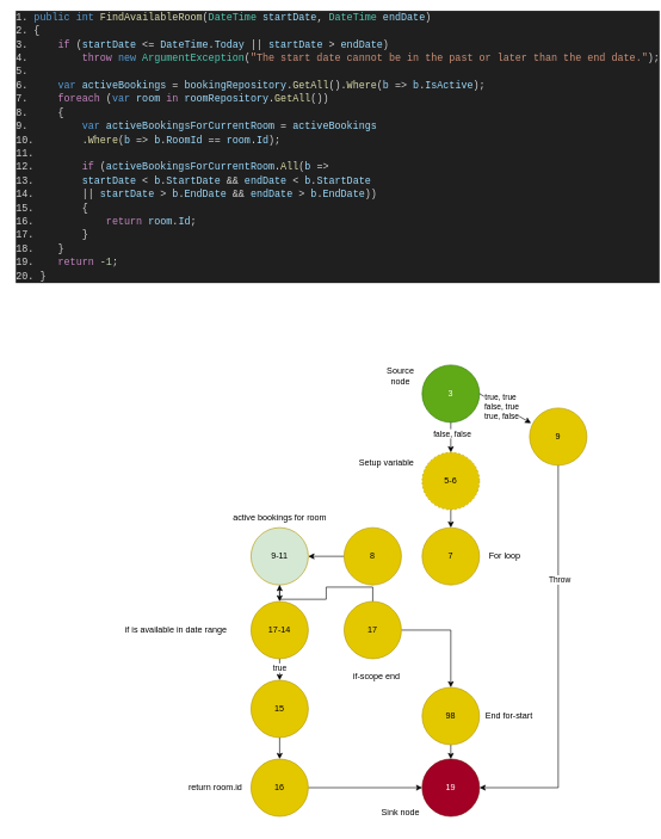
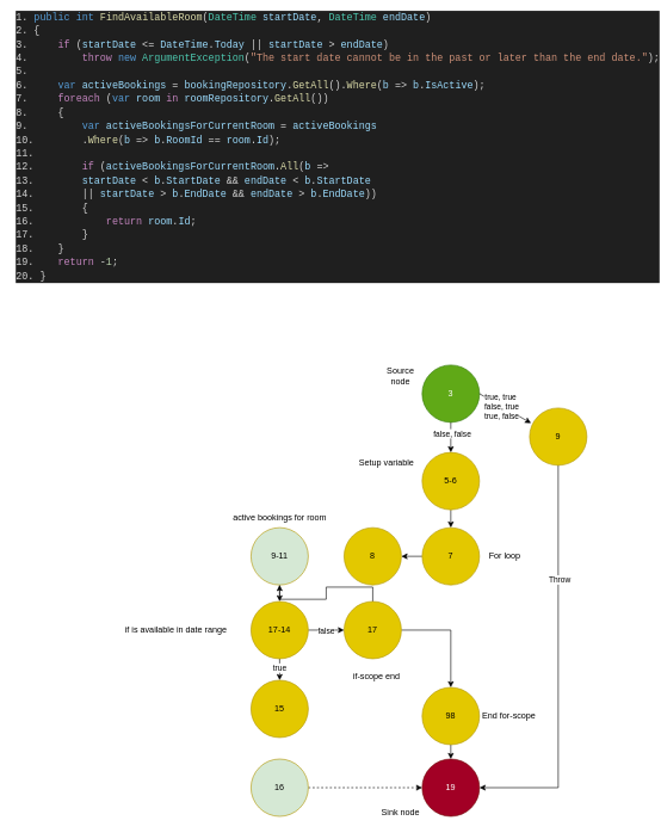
  <mxCell id="0" />
  <mxCell id="1" parent="0" />
  <mxCell id="2" value="&lt;br&gt;&lt;div style=&quot;background-color: rgb(31, 31, 31); font-family: Consolas, &amp;quot;Courier New&amp;quot;, monospace; font-weight: normal; font-size: 14px; line-height: 19px; white-space: pre;&quot;&gt;&lt;div style=&quot;&quot;&gt;&lt;font color=&quot;#d6d6d6&quot;&gt;1. &lt;/font&gt;&lt;span style=&quot;color: rgb(86, 156, 214);&quot;&gt;public&lt;/span&gt;&lt;span style=&quot;color: rgb(212, 212, 212);&quot;&gt; &lt;/span&gt;&lt;span style=&quot;color: rgb(86, 156, 214);&quot;&gt;int&lt;/span&gt;&lt;span style=&quot;color: rgb(212, 212, 212);&quot;&gt; &lt;/span&gt;&lt;span style=&quot;color: rgb(220, 220, 170);&quot;&gt;FindAvailableRoom&lt;/span&gt;&lt;span style=&quot;color: rgb(212, 212, 212);&quot;&gt;(&lt;/span&gt;&lt;span style=&quot;color: rgb(78, 201, 176);&quot;&gt;DateTime&lt;/span&gt;&lt;span style=&quot;color: rgb(212, 212, 212);&quot;&gt; &lt;/span&gt;&lt;span style=&quot;color: rgb(156, 220, 254);&quot;&gt;startDate&lt;/span&gt;&lt;span style=&quot;color: rgb(212, 212, 212);&quot;&gt;, &lt;/span&gt;&lt;span style=&quot;color: rgb(78, 201, 176);&quot;&gt;DateTime&lt;/span&gt;&lt;span style=&quot;color: rgb(212, 212, 212);&quot;&gt; &lt;/span&gt;&lt;span style=&quot;color: rgb(156, 220, 254);&quot;&gt;endDate&lt;/span&gt;&lt;span style=&quot;color: rgb(212, 212, 212);&quot;&gt;)&lt;/span&gt;&lt;/div&gt;&lt;div style=&quot;color: rgb(204, 204, 204);&quot;&gt;&lt;span style=&quot;color: #d4d4d4;&quot;&gt;2. {&lt;/span&gt;&lt;/div&gt;&lt;div style=&quot;color: rgb(204, 204, 204);&quot;&gt;&lt;span style=&quot;color: #d4d4d4;&quot;&gt;3. &amp;nbsp; &amp;nbsp; &lt;/span&gt;&lt;span style=&quot;color: #c586c0;&quot;&gt;if&lt;/span&gt;&lt;span style=&quot;color: #d4d4d4;&quot;&gt; (&lt;/span&gt;&lt;span style=&quot;color: #9cdcfe;&quot;&gt;startDate&lt;/span&gt;&lt;span style=&quot;color: #d4d4d4;&quot;&gt; &amp;lt;= &lt;/span&gt;&lt;span style=&quot;color: #9cdcfe;&quot;&gt;DateTime&lt;/span&gt;&lt;span style=&quot;color: #d4d4d4;&quot;&gt;.&lt;/span&gt;&lt;span style=&quot;color: #9cdcfe;&quot;&gt;Today&lt;/span&gt;&lt;span style=&quot;color: #d4d4d4;&quot;&gt; || &lt;/span&gt;&lt;span style=&quot;color: #9cdcfe;&quot;&gt;startDate&lt;/span&gt;&lt;span style=&quot;color: #d4d4d4;&quot;&gt; &amp;gt; &lt;/span&gt;&lt;span style=&quot;color: #9cdcfe;&quot;&gt;endDate&lt;/span&gt;&lt;span style=&quot;color: #d4d4d4;&quot;&gt;)&lt;/span&gt;&lt;/div&gt;&lt;div style=&quot;color: rgb(204, 204, 204);&quot;&gt;&lt;span style=&quot;color: #d4d4d4;&quot;&gt;4. &amp;nbsp; &amp;nbsp; &amp;nbsp; &amp;nbsp; &lt;/span&gt;&lt;span style=&quot;color: #c586c0;&quot;&gt;throw&lt;/span&gt;&lt;span style=&quot;color: #d4d4d4;&quot;&gt; &lt;/span&gt;&lt;span style=&quot;color: #569cd6;&quot;&gt;new&lt;/span&gt;&lt;span style=&quot;color: #d4d4d4;&quot;&gt; &lt;/span&gt;&lt;span style=&quot;color: #4ec9b0;&quot;&gt;ArgumentException&lt;/span&gt;&lt;span style=&quot;color: #d4d4d4;&quot;&gt;(&lt;/span&gt;&lt;span style=&quot;color: #ce9178;&quot;&gt;&quot;The start date cannot be in the past or later than the end date.&quot;&lt;/span&gt;&lt;span style=&quot;color: #d4d4d4;&quot;&gt;);&lt;/span&gt;&lt;/div&gt;&lt;font color=&quot;#cccccc&quot;&gt;5.&lt;br&gt;&lt;/font&gt;&lt;div style=&quot;color: rgb(204, 204, 204);&quot;&gt;&lt;span style=&quot;color: #d4d4d4;&quot;&gt;6. &amp;nbsp; &amp;nbsp; &lt;/span&gt;&lt;span style=&quot;color: #569cd6;&quot;&gt;var&lt;/span&gt;&lt;span style=&quot;color: #d4d4d4;&quot;&gt; &lt;/span&gt;&lt;span style=&quot;color: #9cdcfe;&quot;&gt;activeBookings&lt;/span&gt;&lt;span style=&quot;color: #d4d4d4;&quot;&gt; = &lt;/span&gt;&lt;span style=&quot;color: #9cdcfe;&quot;&gt;bookingRepository&lt;/span&gt;&lt;span style=&quot;color: #d4d4d4;&quot;&gt;.&lt;/span&gt;&lt;span style=&quot;color: #dcdcaa;&quot;&gt;GetAll&lt;/span&gt;&lt;span style=&quot;color: #d4d4d4;&quot;&gt;().&lt;/span&gt;&lt;span style=&quot;color: #dcdcaa;&quot;&gt;Where&lt;/span&gt;&lt;span style=&quot;color: #d4d4d4;&quot;&gt;(&lt;/span&gt;&lt;span style=&quot;color: #9cdcfe;&quot;&gt;b&lt;/span&gt;&lt;span style=&quot;color: #d4d4d4;&quot;&gt; =&amp;gt; &lt;/span&gt;&lt;span style=&quot;color: #9cdcfe;&quot;&gt;b&lt;/span&gt;&lt;span style=&quot;color: #d4d4d4;&quot;&gt;.&lt;/span&gt;&lt;span style=&quot;color: #9cdcfe;&quot;&gt;IsActive&lt;/span&gt;&lt;span style=&quot;color: #d4d4d4;&quot;&gt;);&lt;/span&gt;&lt;/div&gt;&lt;div style=&quot;color: rgb(204, 204, 204);&quot;&gt;&lt;span style=&quot;color: #d4d4d4;&quot;&gt;7. &amp;nbsp; &amp;nbsp; &lt;/span&gt;&lt;span style=&quot;color: #c586c0;&quot;&gt;foreach&lt;/span&gt;&lt;span style=&quot;color: #d4d4d4;&quot;&gt; (&lt;/span&gt;&lt;span style=&quot;color: #569cd6;&quot;&gt;var&lt;/span&gt;&lt;span style=&quot;color: #d4d4d4;&quot;&gt; &lt;/span&gt;&lt;span style=&quot;color: #9cdcfe;&quot;&gt;room&lt;/span&gt;&lt;span style=&quot;color: #d4d4d4;&quot;&gt; &lt;/span&gt;&lt;span style=&quot;color: #c586c0;&quot;&gt;in&lt;/span&gt;&lt;span style=&quot;color: #d4d4d4;&quot;&gt; &lt;/span&gt;&lt;span style=&quot;color: #9cdcfe;&quot;&gt;roomRepository&lt;/span&gt;&lt;span style=&quot;color: #d4d4d4;&quot;&gt;.&lt;/span&gt;&lt;span style=&quot;color: #dcdcaa;&quot;&gt;GetAll&lt;/span&gt;&lt;span style=&quot;color: #d4d4d4;&quot;&gt;())&lt;/span&gt;&lt;/div&gt;&lt;div style=&quot;color: rgb(204, 204, 204);&quot;&gt;&lt;span style=&quot;color: #d4d4d4;&quot;&gt;8. &amp;nbsp; &amp;nbsp; {&lt;/span&gt;&lt;/div&gt;&lt;div style=&quot;color: rgb(204, 204, 204);&quot;&gt;&lt;span style=&quot;color: #d4d4d4;&quot;&gt;9. &amp;nbsp; &amp;nbsp; &amp;nbsp; &amp;nbsp; &lt;/span&gt;&lt;span style=&quot;color: #569cd6;&quot;&gt;var&lt;/span&gt;&lt;span style=&quot;color: #d4d4d4;&quot;&gt; &lt;/span&gt;&lt;span style=&quot;color: #9cdcfe;&quot;&gt;activeBookingsForCurrentRoom&lt;/span&gt;&lt;span style=&quot;color: #d4d4d4;&quot;&gt; = &lt;/span&gt;&lt;span style=&quot;color: #9cdcfe;&quot;&gt;activeBookings&lt;/span&gt;&lt;/div&gt;&lt;div style=&quot;color: rgb(204, 204, 204);&quot;&gt;&lt;span style=&quot;color: #d4d4d4;&quot;&gt;10.&amp;nbsp; &amp;nbsp; &amp;nbsp; &amp;nbsp; .&lt;/span&gt;&lt;span style=&quot;color: #dcdcaa;&quot;&gt;Where&lt;/span&gt;&lt;span style=&quot;color: #d4d4d4;&quot;&gt;(&lt;/span&gt;&lt;span style=&quot;color: #9cdcfe;&quot;&gt;b&lt;/span&gt;&lt;span style=&quot;color: #d4d4d4;&quot;&gt; =&amp;gt; &lt;/span&gt;&lt;span style=&quot;color: #9cdcfe;&quot;&gt;b&lt;/span&gt;&lt;span style=&quot;color: #d4d4d4;&quot;&gt;.&lt;/span&gt;&lt;span style=&quot;color: #9cdcfe;&quot;&gt;RoomId&lt;/span&gt;&lt;span style=&quot;color: #d4d4d4;&quot;&gt; == &lt;/span&gt;&lt;span style=&quot;color: #9cdcfe;&quot;&gt;room&lt;/span&gt;&lt;span style=&quot;color: #d4d4d4;&quot;&gt;.&lt;/span&gt;&lt;span style=&quot;color: #9cdcfe;&quot;&gt;Id&lt;/span&gt;&lt;span style=&quot;color: #d4d4d4;&quot;&gt;);&lt;/span&gt;&lt;/div&gt;&lt;div style=&quot;color: rgb(204, 204, 204);&quot;&gt;&lt;span style=&quot;color: #d4d4d4;&quot;&gt;11.&amp;nbsp; &amp;nbsp; &amp;nbsp; &amp;nbsp; &lt;/span&gt;&lt;/div&gt;&lt;div style=&quot;color: rgb(204, 204, 204);&quot;&gt;&lt;span style=&quot;color: #d4d4d4;&quot;&gt;12.&amp;nbsp; &amp;nbsp; &amp;nbsp; &amp;nbsp; &lt;/span&gt;&lt;span style=&quot;color: #c586c0;&quot;&gt;if&lt;/span&gt;&lt;span style=&quot;color: #d4d4d4;&quot;&gt; (&lt;/span&gt;&lt;span style=&quot;color: #9cdcfe;&quot;&gt;activeBookingsForCurrentRoom&lt;/span&gt;&lt;span style=&quot;color: #d4d4d4;&quot;&gt;.&lt;/span&gt;&lt;span style=&quot;color: #dcdcaa;&quot;&gt;All&lt;/span&gt;&lt;span style=&quot;color: #d4d4d4;&quot;&gt;(&lt;/span&gt;&lt;span style=&quot;color: #9cdcfe;&quot;&gt;b&lt;/span&gt;&lt;span style=&quot;color: #d4d4d4;&quot;&gt; =&amp;gt; &lt;/span&gt;&lt;/div&gt;&lt;div style=&quot;color: rgb(204, 204, 204);&quot;&gt;&lt;span style=&quot;color: #d4d4d4;&quot;&gt;13.&amp;nbsp; &amp;nbsp; &amp;nbsp; &amp;nbsp; &lt;/span&gt;&lt;span style=&quot;color: #9cdcfe;&quot;&gt;startDate&lt;/span&gt;&lt;span style=&quot;color: #d4d4d4;&quot;&gt; &amp;lt; &lt;/span&gt;&lt;span style=&quot;color: #9cdcfe;&quot;&gt;b&lt;/span&gt;&lt;span style=&quot;color: #d4d4d4;&quot;&gt;.&lt;/span&gt;&lt;span style=&quot;color: #9cdcfe;&quot;&gt;StartDate&lt;/span&gt;&lt;span style=&quot;color: #d4d4d4;&quot;&gt; &amp;amp;&amp;amp; &lt;/span&gt;&lt;span style=&quot;color: #9cdcfe;&quot;&gt;endDate&lt;/span&gt;&lt;span style=&quot;color: #d4d4d4;&quot;&gt; &amp;lt; &lt;/span&gt;&lt;span style=&quot;color: #9cdcfe;&quot;&gt;b&lt;/span&gt;&lt;span style=&quot;color: #d4d4d4;&quot;&gt;.&lt;/span&gt;&lt;span style=&quot;color: #9cdcfe;&quot;&gt;StartDate&lt;/span&gt;&lt;span style=&quot;color: #d4d4d4;&quot;&gt; &lt;/span&gt;&lt;/div&gt;&lt;div style=&quot;color: rgb(204, 204, 204);&quot;&gt;&lt;span style=&quot;color: #d4d4d4;&quot;&gt;14.&amp;nbsp; &amp;nbsp; &amp;nbsp; &amp;nbsp; || &lt;/span&gt;&lt;span style=&quot;color: #9cdcfe;&quot;&gt;startDate&lt;/span&gt;&lt;span style=&quot;color: #d4d4d4;&quot;&gt; &amp;gt; &lt;/span&gt;&lt;span style=&quot;color: #9cdcfe;&quot;&gt;b&lt;/span&gt;&lt;span style=&quot;color: #d4d4d4;&quot;&gt;.&lt;/span&gt;&lt;span style=&quot;color: #9cdcfe;&quot;&gt;EndDate&lt;/span&gt;&lt;span style=&quot;color: #d4d4d4;&quot;&gt; &amp;amp;&amp;amp; &lt;/span&gt;&lt;span style=&quot;color: #9cdcfe;&quot;&gt;endDate&lt;/span&gt;&lt;span style=&quot;color: #d4d4d4;&quot;&gt; &amp;gt; &lt;/span&gt;&lt;span style=&quot;color: #9cdcfe;&quot;&gt;b&lt;/span&gt;&lt;span style=&quot;color: #d4d4d4;&quot;&gt;.&lt;/span&gt;&lt;span style=&quot;color: #9cdcfe;&quot;&gt;EndDate&lt;/span&gt;&lt;span style=&quot;color: #d4d4d4;&quot;&gt;))&lt;/span&gt;&lt;/div&gt;&lt;div style=&quot;color: rgb(204, 204, 204);&quot;&gt;&lt;span style=&quot;color: #d4d4d4;&quot;&gt;15.&amp;nbsp; &amp;nbsp; &amp;nbsp; &amp;nbsp; {&lt;/span&gt;&lt;/div&gt;&lt;div style=&quot;color: rgb(204, 204, 204);&quot;&gt;&lt;span style=&quot;color: #d4d4d4;&quot;&gt;16.&amp;nbsp; &amp;nbsp; &amp;nbsp; &amp;nbsp; &amp;nbsp; &amp;nbsp; &lt;/span&gt;&lt;span style=&quot;color: #c586c0;&quot;&gt;return&lt;/span&gt;&lt;span style=&quot;color: #d4d4d4;&quot;&gt; &lt;/span&gt;&lt;span style=&quot;color: #9cdcfe;&quot;&gt;room&lt;/span&gt;&lt;span style=&quot;color: #d4d4d4;&quot;&gt;.&lt;/span&gt;&lt;span style=&quot;color: #9cdcfe;&quot;&gt;Id&lt;/span&gt;&lt;span style=&quot;color: #d4d4d4;&quot;&gt;;&lt;/span&gt;&lt;/div&gt;&lt;div style=&quot;color: rgb(204, 204, 204);&quot;&gt;&lt;span style=&quot;color: #d4d4d4;&quot;&gt;17.&amp;nbsp; &amp;nbsp; &amp;nbsp; &amp;nbsp; }&lt;/span&gt;&lt;/div&gt;&lt;div style=&quot;color: rgb(204, 204, 204);&quot;&gt;&lt;span style=&quot;color: #d4d4d4;&quot;&gt;18.&amp;nbsp; &amp;nbsp; }&lt;/span&gt;&lt;/div&gt;&lt;div style=&quot;color: rgb(204, 204, 204);&quot;&gt;&lt;span style=&quot;color: #d4d4d4;&quot;&gt;19.&amp;nbsp; &amp;nbsp; &lt;/span&gt;&lt;span style=&quot;color: #c586c0;&quot;&gt;return&lt;/span&gt;&lt;span style=&quot;color: #d4d4d4;&quot;&gt; -&lt;/span&gt;&lt;span style=&quot;color: #b5cea8;&quot;&gt;1&lt;/span&gt;&lt;span style=&quot;color: #d4d4d4;&quot;&gt;;&lt;/span&gt;&lt;/div&gt;&lt;div style=&quot;color: rgb(204, 204, 204);&quot;&gt;&lt;span style=&quot;color: #d4d4d4;&quot;&gt;20. }&lt;/span&gt;&lt;/div&gt;&lt;/div&gt;&lt;div&gt;&lt;br/&gt;&lt;/div&gt;" style="text;html=1;align=left;verticalAlign=middle;whiteSpace=wrap;rounded=0;" vertex="1" parent="1"><mxGeometry y="20" width="60" height="30" as="geometry" x="20" /></mxCell>
  <mxCell id="3" style="edgeStyle=orthogonalEdgeStyle;rounded=0;orthogonalLoop=1;jettySize=auto;html=1;exitX=0.5;exitY=1;exitDx=0;exitDy=0;entryX=0.5;entryY=0;entryDx=0;entryDy=0;" edge="1" parent="1" source="5" target="13"><mxGeometry relative="1" as="geometry" /></mxCell>
  <mxCell id="4" value="false, false" style="edgeLabel;html=1;align=center;verticalAlign=middle;resizable=0;points=[];" vertex="1" connectable="0" parent="3"><mxGeometry x="-0.267" y="1" relative="1" as="geometry"><mxPoint as="offset" /></mxGeometry></mxCell>
  <mxCell id="5" value="3" style="ellipse;whiteSpace=wrap;html=1;aspect=fixed;fillColor=#60a917;fontColor=#ffffff;strokeColor=#2D7600;" vertex="1" parent="1"><mxGeometry x="589" y="340" width="80" height="80" as="geometry" /></mxCell>
  <mxCell id="6" value="19" style="ellipse;whiteSpace=wrap;html=1;aspect=fixed;fillColor=#a20025;fontColor=#ffffff;strokeColor=#6F0000;" vertex="1" parent="1"><mxGeometry x="589" y="890" width="80" height="80" as="geometry" /></mxCell>
  <mxCell id="7" value="Source node" style="text;html=1;align=center;verticalAlign=middle;whiteSpace=wrap;rounded=0;" vertex="1" parent="1"><mxGeometry x="529" y="340" width="60" height="30" as="geometry" /></mxCell>
  <mxCell id="8" value="Sink node" style="text;html=1;align=center;verticalAlign=middle;whiteSpace=wrap;rounded=0;" vertex="1" parent="1"><mxGeometry x="529" y="950" width="60" height="30" as="geometry" /></mxCell>
  <mxCell id="9" style="edgeStyle=orthogonalEdgeStyle;rounded=0;orthogonalLoop=1;jettySize=auto;html=1;exitX=0.5;exitY=1;exitDx=0;exitDy=0;entryX=1;entryY=0.5;entryDx=0;entryDy=0;" edge="1" parent="1" source="11" target="6"><mxGeometry relative="1" as="geometry" /></mxCell>
  <mxCell id="10" value="Throw" style="edgeLabel;html=1;align=center;verticalAlign=middle;resizable=0;points=[];" vertex="1" connectable="0" parent="9"><mxGeometry x="-0.432" y="1" relative="1" as="geometry"><mxPoint as="offset" /></mxGeometry></mxCell>
  <mxCell id="11" value="9" style="ellipse;whiteSpace=wrap;html=1;aspect=fixed;fillColor=#e3c800;fontColor=#000000;strokeColor=#B09500;" vertex="1" parent="1"><mxGeometry x="739" y="400" width="80" height="80" as="geometry" /></mxCell>
  <mxCell id="12" style="edgeStyle=orthogonalEdgeStyle;rounded=0;orthogonalLoop=1;jettySize=auto;html=1;exitX=0.5;exitY=1;exitDx=0;exitDy=0;entryX=0.5;entryY=0;entryDx=0;entryDy=0;" edge="1" parent="1" source="13" target="15"><mxGeometry relative="1" as="geometry" /></mxCell>
- <mxCell id="13" value="5-6" style="ellipse;whiteSpace=wrap;html=1;aspect=fixed;fillColor=#e3c800;fontColor=#000000;strokeColor=#B09500;dashed=1;" vertex="1" parent="1"><mxGeometry x="589" y="462" width="80" height="80" as="geometry" /></mxCell>
+ <mxCell id="13" value="5-6" style="ellipse;whiteSpace=wrap;html=1;aspect=fixed;fillColor=#e3c800;fontColor=#000000;strokeColor=#B09500;" vertex="1" parent="1"><mxGeometry x="589" y="462" width="80" height="80" as="geometry" /></mxCell>
+ <mxCell id="14" style="edgeStyle=orthogonalEdgeStyle;rounded=0;orthogonalLoop=1;jettySize=auto;html=1;exitX=0;exitY=0.5;exitDx=0;exitDy=0;entryX=1;entryY=0.5;entryDx=0;entryDy=0;" edge="1" parent="1" source="15" target="27"><mxGeometry relative="1" as="geometry" /></mxCell>
  <mxCell id="15" value="7" style="ellipse;whiteSpace=wrap;html=1;aspect=fixed;fillColor=#e3c800;fontColor=#000000;strokeColor=#B09500;" vertex="1" parent="1"><mxGeometry x="589" y="567" width="80" height="80" as="geometry" /></mxCell>
  <mxCell id="16" value="" style="endArrow=classic;html=1;rounded=0;exitX=1;exitY=0.5;exitDx=0;exitDy=0;entryX=0.025;entryY=0.263;entryDx=0;entryDy=0;entryPerimeter=0;" edge="1" parent="1" source="5" target="11"><mxGeometry width="50" height="50" relative="1" as="geometry"><mxPoint x="709" y="350" as="sourcePoint" /><mxPoint x="759" y="300" as="targetPoint" /></mxGeometry></mxCell>
  <mxCell id="17" value="true, true&amp;nbsp;&lt;div&gt;false, true&lt;/div&gt;&lt;div&gt;true, false&lt;/div&gt;" style="edgeLabel;html=1;align=center;verticalAlign=middle;resizable=0;points=[];" vertex="1" connectable="0" parent="16"><mxGeometry x="-0.147" y="1" relative="1" as="geometry"><mxPoint y="1" as="offset" /></mxGeometry></mxCell>
  <mxCell id="18" value="Setup variable" style="text;html=1;align=center;verticalAlign=middle;resizable=0;points=[];autosize=1;strokeColor=none;fillColor=none;" vertex="1" parent="1"><mxGeometry x="489" y="462" width="100" height="30" as="geometry" /></mxCell>
  <mxCell id="19" style="edgeStyle=orthogonalEdgeStyle;rounded=0;orthogonalLoop=1;jettySize=auto;html=1;exitX=0.5;exitY=1;exitDx=0;exitDy=0;entryX=0.5;entryY=0;entryDx=0;entryDy=0;" edge="1" parent="1" source="21" target="6"><mxGeometry relative="1" as="geometry" /></mxCell>
  <mxCell id="20" style="edgeStyle=orthogonalEdgeStyle;rounded=0;orthogonalLoop=1;jettySize=auto;html=1;exitX=0.5;exitY=0;exitDx=0;exitDy=0;" edge="1" parent="1" source="21"><mxGeometry relative="1" as="geometry"><mxPoint x="629.222" y="789.667" as="targetPoint" /></mxGeometry></mxCell>
  <mxCell id="21" value="98" style="ellipse;whiteSpace=wrap;html=1;aspect=fixed;fillColor=#e3c800;fontColor=#000000;strokeColor=#B09500;" vertex="1" parent="1"><mxGeometry x="589" y="790" width="80" height="80" as="geometry" /></mxCell>
- <mxCell id="22" value="End for-start" style="text;html=1;align=center;verticalAlign=middle;resizable=0;points=[];autosize=1;strokeColor=none;fillColor=none;" vertex="1" parent="1"><mxGeometry x="660" y="815" width="100" height="30" as="geometry" /></mxCell>
+ <mxCell id="22" value="End for-scope" style="text;html=1;align=center;verticalAlign=middle;resizable=0;points=[];autosize=1;strokeColor=none;fillColor=none;" vertex="1" parent="1"><mxGeometry x="660" y="815" width="100" height="30" as="geometry" /></mxCell>
  <mxCell id="23" style="edgeStyle=orthogonalEdgeStyle;rounded=0;orthogonalLoop=1;jettySize=auto;html=1;exitX=0.5;exitY=1;exitDx=0;exitDy=0;entryX=0.5;entryY=0;entryDx=0;entryDy=0;" edge="1" parent="1" source="24" target="33"><mxGeometry relative="1" as="geometry" /></mxCell>
  <mxCell id="24" value="9-11" style="ellipse;whiteSpace=wrap;html=1;aspect=fixed;fillColor=#d5e8d4;fontColor=#000000;strokeColor=#B09500;" vertex="1" parent="1"><mxGeometry x="350" y="567" width="80" height="80" as="geometry" /></mxCell>
  <mxCell id="25" value="For loop" style="text;html=1;align=center;verticalAlign=middle;resizable=0;points=[];autosize=1;strokeColor=none;fillColor=none;" vertex="1" parent="1"><mxGeometry x="669" y="592" width="70" height="30" as="geometry" /></mxCell>
- <mxCell id="26" style="edgeStyle=orthogonalEdgeStyle;rounded=0;orthogonalLoop=1;jettySize=auto;html=1;exitX=0;exitY=0.5;exitDx=0;exitDy=0;entryX=1;entryY=0.5;entryDx=0;entryDy=0;" edge="1" parent="1" source="27" target="24"><mxGeometry relative="1" as="geometry" /></mxCell>
  <mxCell id="27" value="8" style="ellipse;whiteSpace=wrap;html=1;aspect=fixed;fillColor=#e3c800;fontColor=#000000;strokeColor=#B09500;" vertex="1" parent="1"><mxGeometry x="480" y="567" width="80" height="80" as="geometry" /></mxCell>
  <mxCell id="28" value="active bookings for room" style="text;html=1;align=center;verticalAlign=middle;resizable=0;points=[];autosize=1;strokeColor=none;fillColor=none;" vertex="1" parent="1"><mxGeometry x="315" y="538" width="150" height="30" as="geometry" /></mxCell>
+ <mxCell id="29" style="edgeStyle=orthogonalEdgeStyle;rounded=0;orthogonalLoop=1;jettySize=auto;html=1;exitX=1;exitY=0.5;exitDx=0;exitDy=0;entryX=0;entryY=0.5;entryDx=0;entryDy=0;" edge="1" parent="1" source="33" target="41"><mxGeometry relative="1" as="geometry" /></mxCell>
+ <mxCell id="30" value="false" style="edgeLabel;html=1;align=center;verticalAlign=middle;resizable=0;points=[];" vertex="1" connectable="0" parent="29"><mxGeometry x="-0.053" relative="1" as="geometry"><mxPoint as="offset" /></mxGeometry></mxCell>
  <mxCell id="31" style="edgeStyle=orthogonalEdgeStyle;rounded=0;orthogonalLoop=1;jettySize=auto;html=1;exitX=0.5;exitY=1;exitDx=0;exitDy=0;entryX=0.5;entryY=0;entryDx=0;entryDy=0;" edge="1" parent="1" source="33" target="36"><mxGeometry relative="1" as="geometry" /></mxCell>
  <mxCell id="32" value="true" style="edgeLabel;html=1;align=center;verticalAlign=middle;resizable=0;points=[];" vertex="1" connectable="0" parent="31"><mxGeometry x="-0.232" y="-1" relative="1" as="geometry"><mxPoint as="offset" /></mxGeometry></mxCell>
  <mxCell id="33" value="17-14" style="ellipse;whiteSpace=wrap;html=1;aspect=fixed;fillColor=#e3c800;fontColor=#000000;strokeColor=#B09500;" vertex="1" parent="1"><mxGeometry x="350" y="670" width="80" height="80" as="geometry" /></mxCell>
  <mxCell id="34" value="if is available in date range" style="text;html=1;align=center;verticalAlign=middle;resizable=0;points=[];autosize=1;strokeColor=none;fillColor=none;" vertex="1" parent="1"><mxGeometry x="160" y="695" width="170" height="30" as="geometry" /></mxCell>
- <mxCell id="35" style="edgeStyle=orthogonalEdgeStyle;rounded=0;orthogonalLoop=1;jettySize=auto;html=1;exitX=0.5;exitY=1;exitDx=0;exitDy=0;entryX=0.5;entryY=0;entryDx=0;entryDy=0;" edge="1" parent="1" source="36" target="38"><mxGeometry relative="1" as="geometry" /></mxCell>
  <mxCell id="36" value="15" style="ellipse;whiteSpace=wrap;html=1;aspect=fixed;fillColor=#e3c800;fontColor=#000000;strokeColor=#B09500;" vertex="1" parent="1"><mxGeometry x="350" y="780" width="80" height="80" as="geometry" /></mxCell>
- <mxCell id="37" style="edgeStyle=orthogonalEdgeStyle;rounded=0;orthogonalLoop=1;jettySize=auto;html=1;exitX=1;exitY=0.5;exitDx=0;exitDy=0;entryX=0;entryY=0.5;entryDx=0;entryDy=0;" edge="1" parent="1" source="38" target="6"><mxGeometry relative="1" as="geometry" /></mxCell>
- <mxCell id="38" value="16" style="ellipse;whiteSpace=wrap;html=1;aspect=fixed;fillColor=#e3c800;fontColor=#000000;strokeColor=#B09500;" vertex="1" parent="1"><mxGeometry x="350" y="890" width="80" height="80" as="geometry" /></mxCell>
+ <mxCell id="37" style="edgeStyle=orthogonalEdgeStyle;rounded=0;orthogonalLoop=1;jettySize=auto;html=1;exitX=1;exitY=0.5;exitDx=0;exitDy=0;entryX=0;entryY=0.5;entryDx=0;entryDy=0;dashed=1;" edge="1" parent="1" source="38" target="6"><mxGeometry relative="1" as="geometry" /></mxCell>
+ <mxCell id="38" value="16" style="ellipse;whiteSpace=wrap;html=1;aspect=fixed;fillColor=#d5e8d4;fontColor=#000000;strokeColor=#B09500;" vertex="1" parent="1"><mxGeometry x="350" y="890" width="80" height="80" as="geometry" /></mxCell>
  <mxCell id="39" style="edgeStyle=orthogonalEdgeStyle;rounded=0;orthogonalLoop=1;jettySize=auto;html=1;exitX=1;exitY=0.5;exitDx=0;exitDy=0;entryX=0.5;entryY=0;entryDx=0;entryDy=0;" edge="1" parent="1" source="41" target="21"><mxGeometry relative="1" as="geometry" /></mxCell>
  <mxCell id="40" style="edgeStyle=orthogonalEdgeStyle;rounded=0;orthogonalLoop=1;jettySize=auto;html=1;exitX=0.5;exitY=0;exitDx=0;exitDy=0;" edge="1" parent="1" source="41" target="24"><mxGeometry relative="1" as="geometry" /></mxCell>
  <mxCell id="41" value="17" style="ellipse;whiteSpace=wrap;html=1;aspect=fixed;fillColor=#e3c800;fontColor=#000000;strokeColor=#B09500;" vertex="1" parent="1"><mxGeometry x="480" y="670" width="80" height="80" as="geometry" /></mxCell>
- <mxCell id="42" value="return room.id" style="text;html=1;align=center;verticalAlign=middle;resizable=0;points=[];autosize=1;strokeColor=none;fillColor=none;" vertex="1" parent="1"><mxGeometry x="250" y="915" width="100" height="30" as="geometry" /></mxCell>
  <mxCell id="43" value="if-scope end" style="text;html=1;align=center;verticalAlign=middle;resizable=0;points=[];autosize=1;strokeColor=none;fillColor=none;" vertex="1" parent="1"><mxGeometry x="480" y="760" width="90" height="30" as="geometry" /></mxCell>
